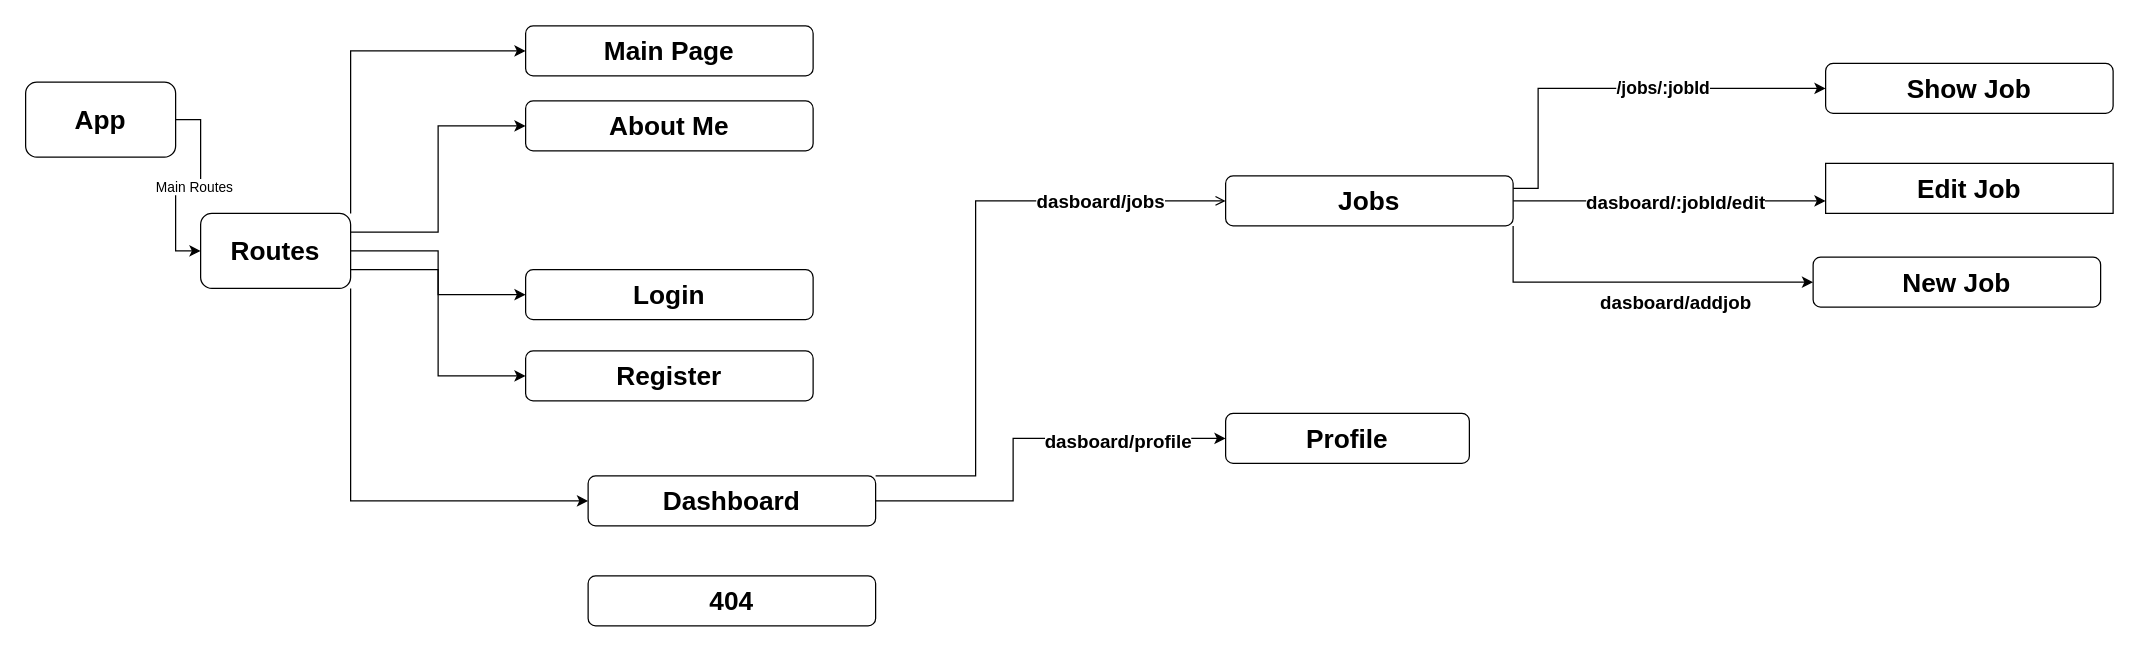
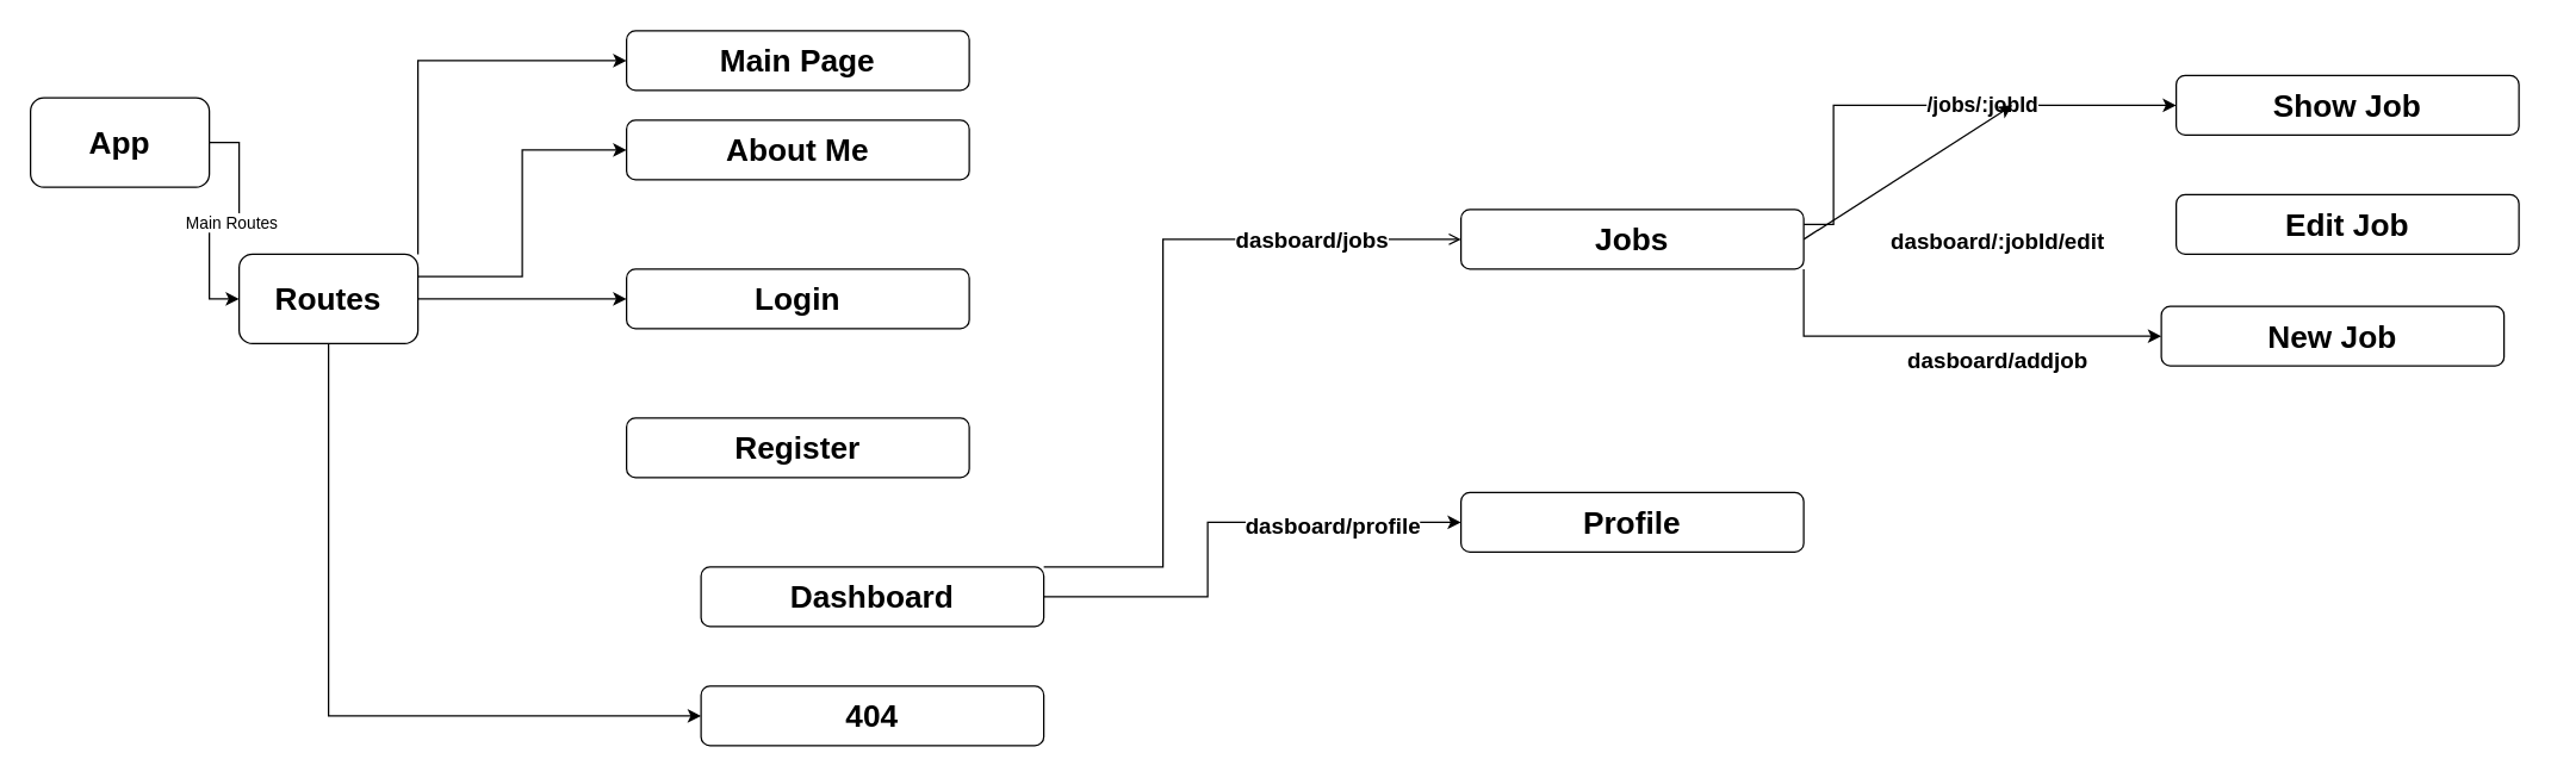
  <mxCell id="0" />
  <mxCell id="1" parent="0" />
  <mxCell id="2" style="edgeStyle=orthogonalEdgeStyle;rounded=0;orthogonalLoop=1;jettySize=auto;html=1;exitX=1;exitY=0.5;exitDx=0;exitDy=0;entryX=0;entryY=0.5;entryDx=0;entryDy=0;" edge="1" parent="1" source="4" target="11"><mxGeometry relative="1" as="geometry" /></mxCell>
  <mxCell id="3" value="Main Routes" style="edgeLabel;html=1;align=center;verticalAlign=middle;resizable=0;points=[];" vertex="1" connectable="0" parent="2"><mxGeometry x="-0.055" y="1" relative="1" as="geometry"><mxPoint as="offset" /></mxGeometry></mxCell>
  <mxCell id="4" value="&lt;b&gt;&lt;font style=&quot;font-size: 21px&quot;&gt;App&lt;/font&gt;&lt;/b&gt;" style="rounded=1;whiteSpace=wrap;html=1;" vertex="1" parent="1"><mxGeometry x="20" y="65" width="120" height="60" as="geometry" /></mxCell>
  <mxCell id="5" style="edgeStyle=orthogonalEdgeStyle;rounded=0;orthogonalLoop=1;jettySize=auto;html=1;exitX=1;exitY=0;exitDx=0;exitDy=0;entryX=0;entryY=0.5;entryDx=0;entryDy=0;" edge="1" parent="1" source="11" target="12"><mxGeometry relative="1" as="geometry" /></mxCell>
  <mxCell id="6" style="edgeStyle=orthogonalEdgeStyle;rounded=0;orthogonalLoop=1;jettySize=auto;html=1;exitX=1;exitY=0.25;exitDx=0;exitDy=0;entryX=0;entryY=0.5;entryDx=0;entryDy=0;" edge="1" parent="1" source="11" target="13"><mxGeometry relative="1" as="geometry" /></mxCell>
  <mxCell id="7" style="edgeStyle=orthogonalEdgeStyle;rounded=0;orthogonalLoop=1;jettySize=auto;html=1;exitX=1;exitY=0.5;exitDx=0;exitDy=0;entryX=0;entryY=0.5;entryDx=0;entryDy=0;" edge="1" parent="1" source="11" target="14"><mxGeometry relative="1" as="geometry" /></mxCell>
- <mxCell id="8" style="edgeStyle=orthogonalEdgeStyle;rounded=0;orthogonalLoop=1;jettySize=auto;html=1;exitX=1;exitY=0.75;exitDx=0;exitDy=0;entryX=0;entryY=0.5;entryDx=0;entryDy=0;" edge="1" parent="1" source="11" target="15"><mxGeometry relative="1" as="geometry" /></mxCell>
- <mxCell id="9" style="edgeStyle=orthogonalEdgeStyle;rounded=0;orthogonalLoop=1;jettySize=auto;html=1;exitX=1;exitY=1;exitDx=0;exitDy=0;entryX=0;entryY=0.5;entryDx=0;entryDy=0;" edge="1" parent="1" source="11" target="20"><mxGeometry relative="1" as="geometry" /></mxCell>
+ <mxCell id="10" style="edgeStyle=orthogonalEdgeStyle;rounded=0;orthogonalLoop=1;jettySize=auto;html=1;exitX=0.5;exitY=1;exitDx=0;exitDy=0;entryX=0;entryY=0.5;entryDx=0;entryDy=0;" edge="1" parent="1" source="11" target="30"><mxGeometry relative="1" as="geometry" /></mxCell>
  <mxCell id="11" value="&lt;span style=&quot;font-size: 21px&quot;&gt;&lt;b&gt;Routes&lt;/b&gt;&lt;/span&gt;" style="rounded=1;whiteSpace=wrap;html=1;" vertex="1" parent="1"><mxGeometry x="160" y="170" width="120" height="60" as="geometry" /></mxCell>
  <mxCell id="12" value="&lt;span style=&quot;font-size: 21px&quot;&gt;&lt;b&gt;Main Page&lt;/b&gt;&lt;/span&gt;" style="rounded=1;whiteSpace=wrap;html=1;" vertex="1" parent="1"><mxGeometry x="420" y="20" width="230" height="40" as="geometry" /></mxCell>
  <mxCell id="13" value="&lt;span style=&quot;font-size: 21px&quot;&gt;&lt;b&gt;About Me&lt;/b&gt;&lt;/span&gt;" style="rounded=1;whiteSpace=wrap;html=1;" vertex="1" parent="1"><mxGeometry x="420" y="80" width="230" height="40" as="geometry" /></mxCell>
- <mxCell id="14" value="&lt;span style=&quot;font-size: 21px&quot;&gt;&lt;b&gt;Login&lt;/b&gt;&lt;/span&gt;" style="rounded=1;whiteSpace=wrap;html=1;" vertex="1" parent="1"><mxGeometry x="420" y="215" width="230" height="40" as="geometry" /></mxCell>
+ <mxCell id="14" value="&lt;span style=&quot;font-size: 21px&quot;&gt;&lt;b&gt;Login&lt;/b&gt;&lt;/span&gt;" style="rounded=1;whiteSpace=wrap;html=1;" vertex="1" parent="1"><mxGeometry x="420" y="180" width="230" height="40" as="geometry" /></mxCell>
  <mxCell id="15" value="&lt;span style=&quot;font-size: 21px&quot;&gt;&lt;b&gt;Register&lt;/b&gt;&lt;/span&gt;" style="rounded=1;whiteSpace=wrap;html=1;" vertex="1" parent="1"><mxGeometry x="420" y="280" width="230" height="40" as="geometry" /></mxCell>
  <mxCell id="16" value="&lt;b style=&quot;font-size: 15px&quot;&gt;dasboard/jobs&lt;/b&gt;" style="edgeStyle=orthogonalEdgeStyle;rounded=0;orthogonalLoop=1;jettySize=auto;html=1;exitX=1;exitY=0;exitDx=0;exitDy=0;entryX=0;entryY=0.5;entryDx=0;entryDy=0;endArrow=open;" edge="1" parent="1" source="20" target="23"><mxGeometry x="0.6" relative="1" as="geometry"><Array as="points"><mxPoint x="780" y="380" /><mxPoint x="780" y="160" /></Array><mxPoint as="offset" /></mxGeometry></mxCell>
  <mxCell id="17" style="edgeStyle=orthogonalEdgeStyle;rounded=0;orthogonalLoop=1;jettySize=auto;html=1;exitX=1;exitY=1;exitDx=0;exitDy=0;entryX=0;entryY=0.5;entryDx=0;entryDy=0;" edge="1" parent="1" source="23" target="26"><mxGeometry relative="1" as="geometry" /></mxCell>
  <mxCell id="18" style="edgeStyle=orthogonalEdgeStyle;rounded=0;orthogonalLoop=1;jettySize=auto;html=1;exitX=1;exitY=0.5;exitDx=0;exitDy=0;entryX=0;entryY=0.5;entryDx=0;entryDy=0;" edge="1" parent="1" source="20" target="27"><mxGeometry relative="1" as="geometry"><Array as="points"><mxPoint x="810" y="400" /><mxPoint x="810" y="350" /></Array></mxGeometry></mxCell>
  <mxCell id="19" value="&lt;b style=&quot;font-size: 15px&quot;&gt;dasboard/profile&lt;/b&gt;" style="edgeLabel;html=1;align=center;verticalAlign=middle;resizable=0;points=[];" vertex="1" connectable="0" parent="18"><mxGeometry x="0.47" y="-1" relative="1" as="geometry"><mxPoint as="offset" /></mxGeometry></mxCell>
  <mxCell id="20" value="&lt;span style=&quot;font-size: 21px&quot;&gt;&lt;b&gt;Dashboard&lt;/b&gt;&lt;/span&gt;" style="rounded=1;whiteSpace=wrap;html=1;" vertex="1" parent="1"><mxGeometry x="470" y="380" width="230" height="40" as="geometry" /></mxCell>
  <mxCell id="21" value="&lt;font style=&quot;font-size: 14px&quot;&gt;&lt;b&gt;/jobs/:jobId&lt;/b&gt;&lt;/font&gt;" style="edgeStyle=orthogonalEdgeStyle;rounded=0;orthogonalLoop=1;jettySize=auto;html=1;exitX=1;exitY=0.25;exitDx=0;exitDy=0;entryX=0;entryY=0.5;entryDx=0;entryDy=0;" edge="1" parent="1" source="23" target="25"><mxGeometry x="0.212" relative="1" as="geometry"><Array as="points"><mxPoint x="1230" y="150" /><mxPoint x="1230" y="70" /><mxPoint x="1460" y="70" /></Array><mxPoint as="offset" /></mxGeometry></mxCell>
- <mxCell id="22" style="edgeStyle=orthogonalEdgeStyle;rounded=0;orthogonalLoop=1;jettySize=auto;html=1;exitX=1;exitY=0.5;exitDx=0;exitDy=0;entryX=0;entryY=0.75;entryDx=0;entryDy=0;" edge="1" parent="1" source="23" target="24"><mxGeometry relative="1" as="geometry" /></mxCell>
+ <mxCell id="22" style="edgeStyle=orthogonalEdgeStyle;rounded=0;orthogonalLoop=1;jettySize=auto;html=1;exitX=1;exitY=0.5;exitDx=0;exitDy=0;" edge="1" parent="1" source="23" target="29"><mxGeometry relative="1" as="geometry" /></mxCell>
  <mxCell id="23" value="&lt;span style=&quot;font-size: 21px&quot;&gt;&lt;b&gt;Jobs&lt;/b&gt;&lt;/span&gt;" style="rounded=1;whiteSpace=wrap;html=1;" vertex="1" parent="1"><mxGeometry x="980" y="140" width="230" height="40" as="geometry" /></mxCell>
- <mxCell id="24" value="&lt;span style=&quot;font-size: 21px&quot;&gt;&lt;b&gt;Edit Job&lt;/b&gt;&lt;/span&gt;" style="whiteSpace=wrap;html=1;rounded=0;" vertex="1" parent="1"><mxGeometry x="1460" y="130" width="230" height="40" as="geometry" /></mxCell>
+ <mxCell id="24" value="&lt;span style=&quot;font-size: 21px&quot;&gt;&lt;b&gt;Edit Job&lt;/b&gt;&lt;/span&gt;" style="rounded=1;whiteSpace=wrap;html=1;" vertex="1" parent="1"><mxGeometry x="1460" y="130" width="230" height="40" as="geometry" /></mxCell>
  <mxCell id="25" value="&lt;span style=&quot;font-size: 21px&quot;&gt;&lt;b&gt;Show Job&lt;/b&gt;&lt;/span&gt;" style="rounded=1;whiteSpace=wrap;html=1;" vertex="1" parent="1"><mxGeometry x="1460" y="50" width="230" height="40" as="geometry" /></mxCell>
  <mxCell id="26" value="&lt;span style=&quot;font-size: 21px&quot;&gt;&lt;b&gt;New Job&lt;/b&gt;&lt;/span&gt;" style="rounded=1;whiteSpace=wrap;html=1;" vertex="1" parent="1"><mxGeometry x="1450" y="205" width="230" height="40" as="geometry" /></mxCell>
- <mxCell id="27" value="&lt;span style=&quot;font-size: 21px&quot;&gt;&lt;b&gt;Profile&lt;/b&gt;&lt;/span&gt;" style="rounded=1;whiteSpace=wrap;html=1;" vertex="1" parent="1"><mxGeometry x="980" y="330" width="195" height="40" as="geometry" /></mxCell>
+ <mxCell id="27" value="&lt;span style=&quot;font-size: 21px&quot;&gt;&lt;b&gt;Profile&lt;/b&gt;&lt;/span&gt;" style="rounded=1;whiteSpace=wrap;html=1;" vertex="1" parent="1"><mxGeometry x="980" y="330" width="230" height="40" as="geometry" /></mxCell>
  <mxCell id="28" value="&lt;b style=&quot;font-size: 15px&quot;&gt;dasboard/:jobId/edit&lt;/b&gt;" style="edgeLabel;html=1;align=center;verticalAlign=middle;resizable=0;points=[];" vertex="1" connectable="0" parent="1"><mxGeometry x="1339.995" y="160" as="geometry" /></mxCell>
  <mxCell id="29" value="&lt;b style=&quot;font-size: 15px&quot;&gt;dasboard/addjob&lt;/b&gt;" style="edgeLabel;html=1;align=center;verticalAlign=middle;resizable=0;points=[];" vertex="1" connectable="0" parent="1"><mxGeometry x="1349.995" y="70" as="geometry"><mxPoint x="-10" y="170" as="offset" /></mxGeometry></mxCell>
  <mxCell id="30" value="&lt;span style=&quot;font-size: 21px&quot;&gt;&lt;b&gt;404&lt;/b&gt;&lt;/span&gt;" style="rounded=1;whiteSpace=wrap;html=1;" vertex="1" parent="1"><mxGeometry x="470" y="460" width="230" height="40" as="geometry" /></mxCell>
